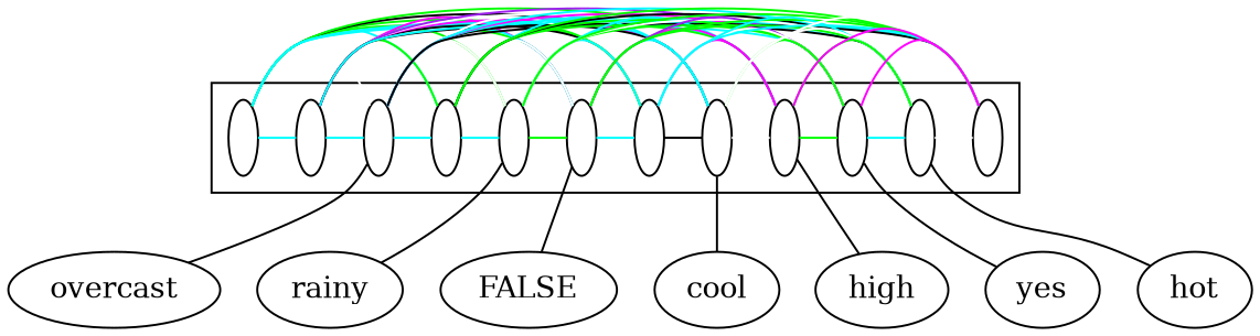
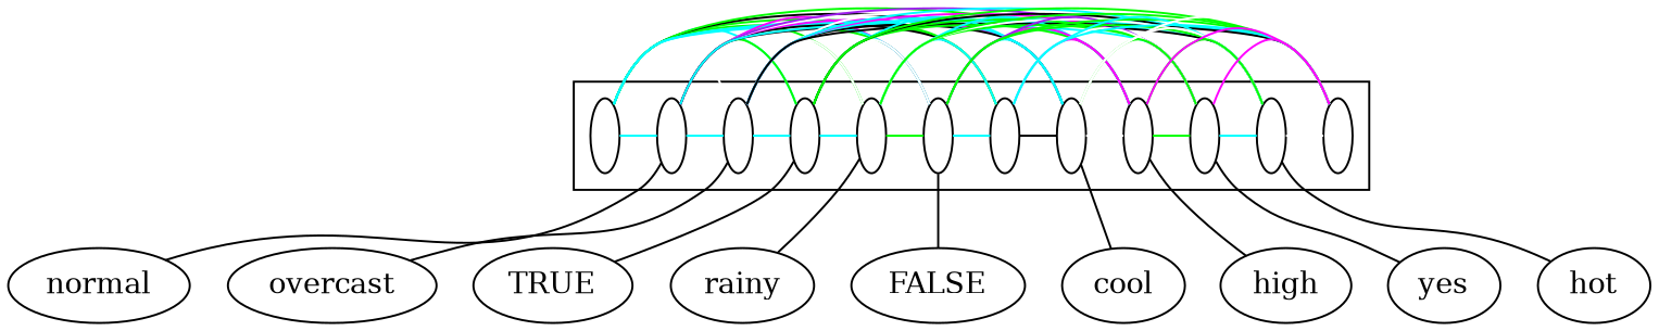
  digraph {
    compound=True
    node [fillcolor=white fixedsize=True]
    edge [arrowhead=none color=cyan]
    n1 [label=" " width=0.2]
    n2 [label=" " width=0.2]
    n3 [label=" " width=0.2]
    n4 [label=" " width=0.2]
    n5 [label=" " width=0.2]
    n6 [label=" " width=0.2]
    n7 [label=" " width=0.2]
    n8 [label=" " width=0.2]
    n9 [label=" " width=0.2]
    n10 [label=" " width=0.2]
    n11 [label=" " width=0.2]
    n12 [label=" " width=0.2]
+   normal [fillcolor="" fixedsize=""]
    overcast [fillcolor="" fixedsize=""]
+   TRUE [fillcolor="" fixedsize=""]
    rainy [fillcolor="" fixedsize=""]
    FALSE [fillcolor="" fixedsize=""]
    cool [fillcolor="" fixedsize=""]
    high [fillcolor="" fixedsize=""]
    yes [fillcolor="" fixedsize=""]
    hot [fillcolor="" fixedsize=""]
    subgraph cluster_1 {
      subgraph sub_2 {
        rank=same
        n1
        n2
        n3
        n4
        n5
        n6
        n7
        n8
        n9
        n10
        n11
        n12
      }
    }
    n1 -> n2
    n1 -> n3 [color=white]
    n1 -> n4
    n1 -> n5 [color=white]
    n1 -> n6 [color=green]
    n1 -> n7 [color=green]
    n1 -> n8 [color=black]
    n1 -> n9 [color=green]
    n1 -> n10
    n1 -> n11
    n1 -> n12
    n2 -> n3
    n2 -> n4 [color=green]
    n2 -> n5 [color=green]
    n2 -> n6 [color=magenta]
    n2 -> n7 [color=black]
    n2 -> n8 [color=magenta]
    n2 -> n9 [color=white]
    n2 -> n10 [color=purple]
    n2 -> n11 [color=black]
    n2 -> n12
+   n2 -> normal [color=""]
    n3 -> n4
    n3 -> n5 [color=white]
    n3 -> n6
    n3 -> n7 [color=white]
    n3 -> n8 [color=black]
    n3 -> n9
    n3 -> n10 [color=magenta]
    n3 -> n11
    n3 -> n12 [color=black]
    n3 -> overcast [color=""]
    n4 -> n5
    n4 -> n6 [color=white]
    n4 -> n7 [color=green]
    n4 -> n8
    n4 -> n9 [color=green]
    n4 -> n10 [color=green]
    n4 -> n11 [color=black]
    n4 -> n12 [color=green]
+   n4 -> TRUE [color=""]
    n5 -> n6 [color=green]
    n5 -> n7
    n5 -> n8
    n5 -> n9
    n5 -> n10 [color=green]
    n5 -> n11 [color=white]
    n5 -> n12 [color=green]
    n5 -> rainy [color=""]
    n6 -> n7
    n6 -> n8
    n6 -> n9 [color=magenta]
    n6 -> n10 [color=purple]
    n6 -> n11 [color=green]
    n6 -> n12 [color=green]
    n6 -> FALSE [color=""]
    n7 -> n8 [color=black]
    n7 -> n9 [color=magenta]
    n7 -> n10 [color=white]
    n7 -> n11
    n7 -> n12
    n8 -> n9 [color=white]
    n8 -> n10 [color=green]
    n8 -> n11 [color=white]
    n8 -> n12 [color=white]
    n8 -> cool [color=""]
    n9 -> n10 [color=green]
    n9 -> n11 [color=green]
    n9 -> n12 [color=magenta]
    n9 -> high [color=""]
    n10 -> n11
    n10 -> n12 [color=magenta]
    n10 -> yes [color=""]
    n11 -> n12 [color=white]
    n11 -> hot [color=""]
  }
